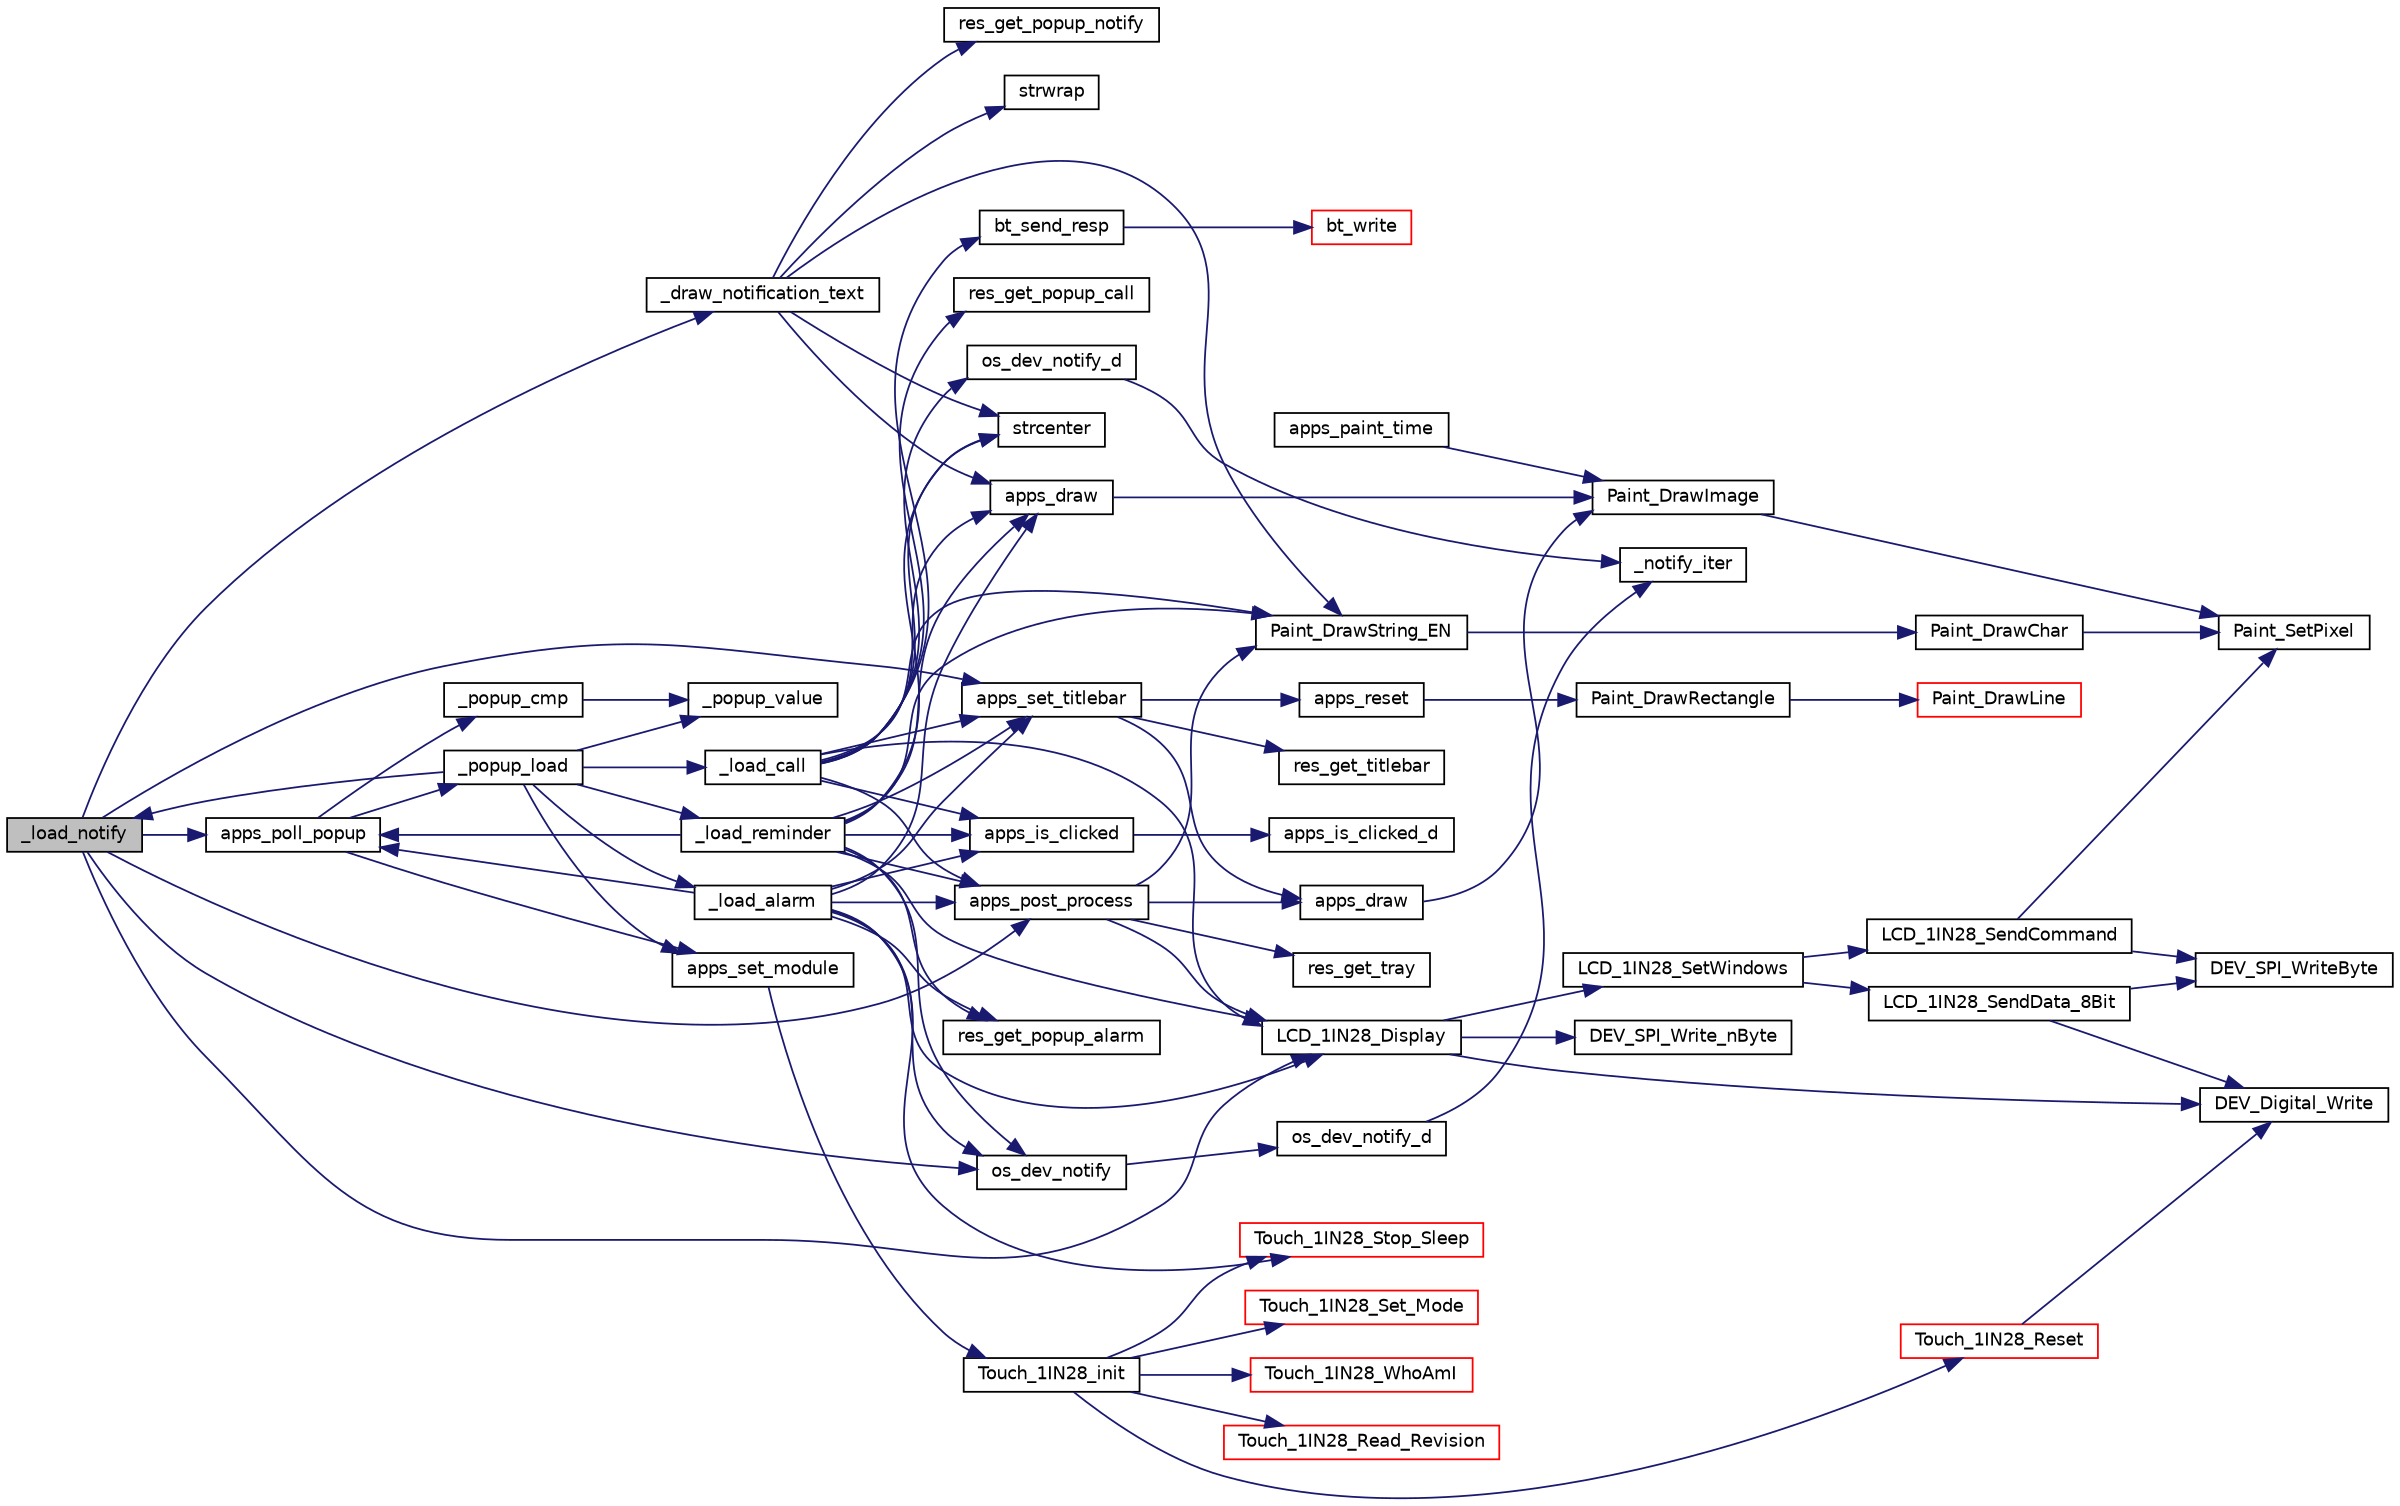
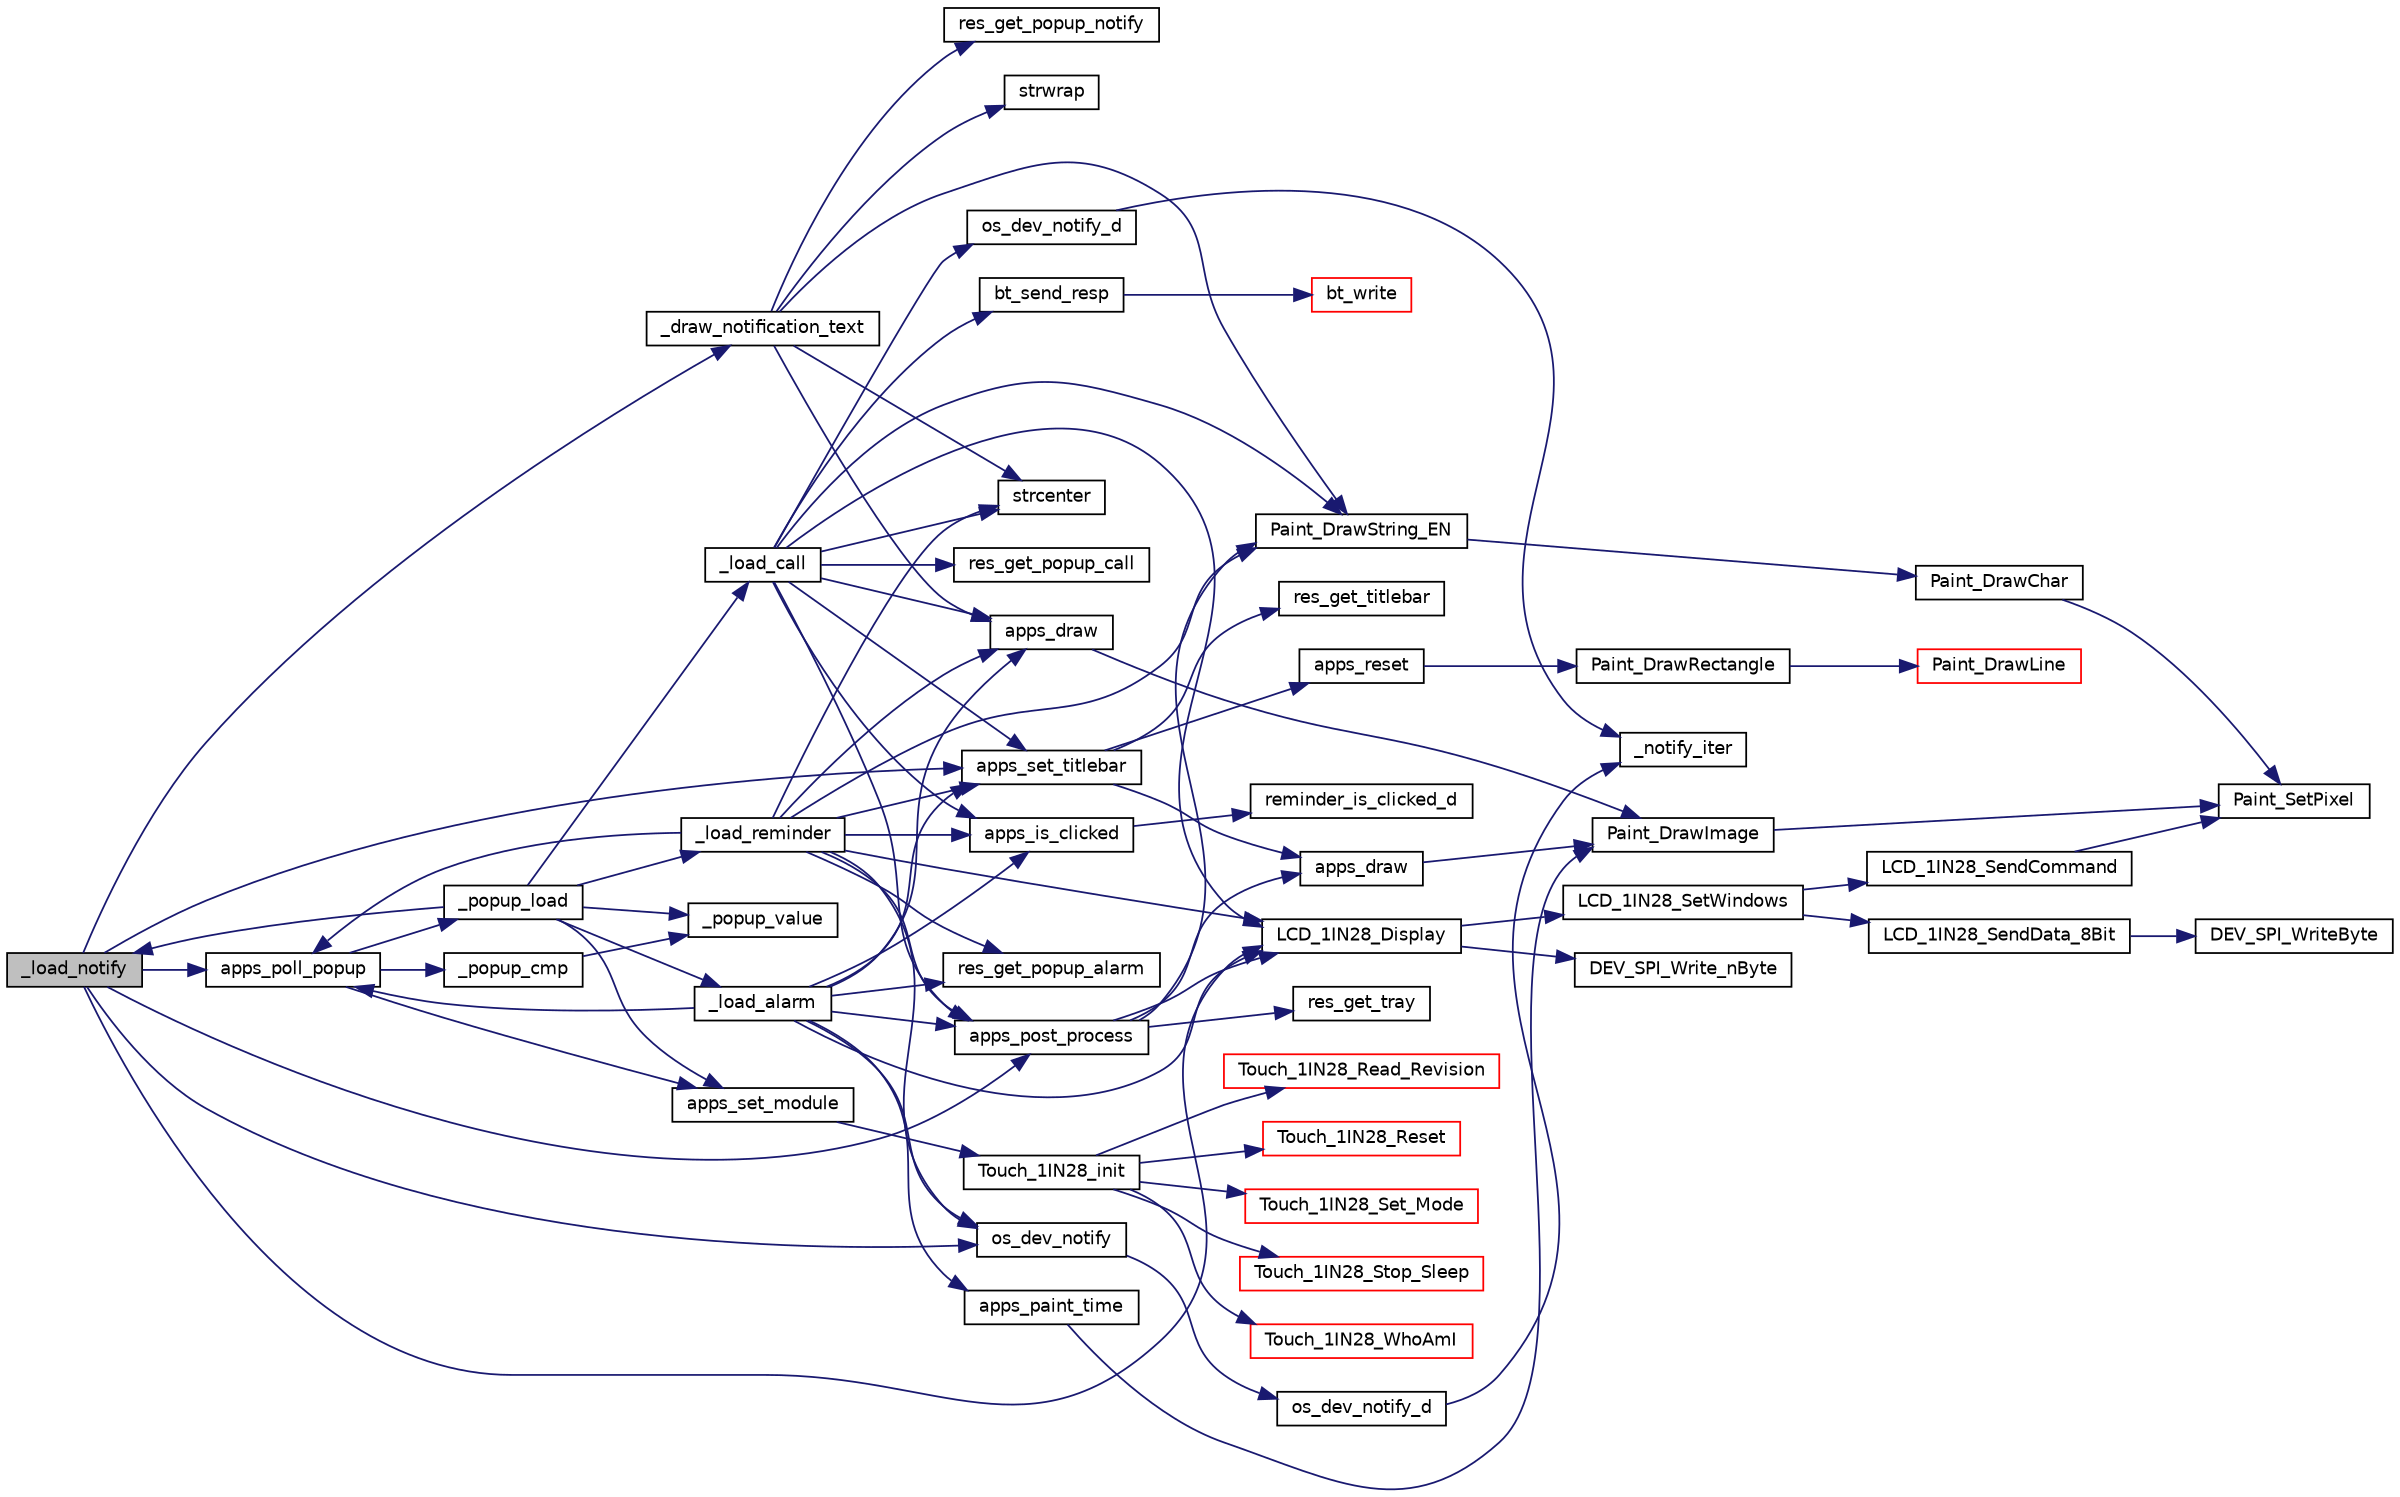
  digraph {
    rankdir=LR
    node [color=black fontname=Helvetica fontsize=10 shape=record]
    edge [color=midnightblue fontname=Helvetica fontsize=10 labelfontname=Helvetica labelfontsize=10 style=solid]
    n1 [fillcolor=grey75 fontcolor=black height=0.2 label=_load_notify style=filled width=0.4]
    n2 [height=0.2 label=_draw_notification_text width=0.4]
    n3 [height=0.2 label=apps_poll_popup width=0.4]
    n4 [height=0.2 label=apps_post_process width=0.4]
    n5 [height=0.2 label=LCD_1IN28_Display width=0.4]
    n6 [height=0.2 label=apps_set_titlebar width=0.4]
    n7 [height=0.2 label=os_dev_notify width=0.4]
    n8 [height=0.2 label=apps_draw width=0.4]
    n9 [height=0.2 label=Paint_DrawString_EN width=0.4]
    n10 [height=0.2 label=res_get_popup_notify width=0.4]
    n11 [height=0.2 label=strcenter width=0.4]
    n12 [height=0.2 label=strwrap width=0.4]
    n13 [height=0.2 label=_popup_cmp width=0.4]
    n14 [height=0.2 label=_popup_load width=0.4]
    n15 [height=0.2 label=apps_set_module width=0.4]
    n16 [height=0.2 label=apps_draw width=0.4]
    n17 [height=0.2 label=res_get_tray width=0.4]
-   n18 [height=0.2 label=DEV_Digital_Write width=0.4]
    n19 [height=0.2 label=DEV_SPI_Write_nByte width=0.4]
    n20 [height=0.2 label=LCD_1IN28_SetWindows width=0.4]
    n21 [height=0.2 label=apps_reset width=0.4]
    n22 [height=0.2 label=res_get_titlebar width=0.4]
    n23 [height=0.2 label=os_dev_notify_d width=0.4]
    n24 [height=0.2 label=Paint_DrawImage width=0.4]
    n25 [height=0.2 label=Paint_DrawChar width=0.4]
    n26 [height=0.2 label=Paint_SetPixel width=0.4]
    n27 [height=0.2 label=_popup_value width=0.4]
    n28 [height=0.2 label=_load_alarm width=0.4]
    n29 [height=0.2 label=_load_call width=0.4]
    n30 [height=0.2 label=_load_reminder width=0.4]
    n31 [height=0.2 label=Touch_1IN28_init width=0.4]
    n32 [height=0.2 label=apps_is_clicked width=0.4]
    n33 [height=0.2 label=apps_paint_time width=0.4]
    n34 [height=0.2 label=res_get_popup_alarm width=0.4]
    n35 [height=0.2 label=bt_send_resp width=0.4]
    n36 [height=0.2 label=os_dev_notify_d width=0.4]
    n37 [height=0.2 label=res_get_popup_call width=0.4]
-   n38 [height=0.2 label=apps_is_clicked_d width=0.4]
+   n38 [height=0.2 label=reminder_is_clicked_d width=0.4]
    n39 [height=0.2 label=LCD_1IN28_SendCommand width=0.4]
    n40 [height=0.2 label=LCD_1IN28_SendData_8Bit width=0.4]
    n41 [height=0.2 label=DEV_SPI_WriteByte width=0.4]
    n42 [height=0.2 label=Paint_DrawRectangle width=0.4]
    n43 [color=red height=0.2 label=Paint_DrawLine width=0.4]
    n44 [height=0.2 label=_notify_iter width=0.4]
    n45 [color=red height=0.2 label=bt_write width=0.4]
    n46 [color=red height=0.2 label=Touch_1IN28_Read_Revision width=0.4]
    n47 [color=red height=0.2 label=Touch_1IN28_Reset width=0.4]
    n48 [color=red height=0.2 label=Touch_1IN28_Set_Mode width=0.4]
    n49 [color=red height=0.2 label=Touch_1IN28_Stop_Sleep width=0.4]
    n50 [color=red height=0.2 label=Touch_1IN28_WhoAmI width=0.4]
    n1 -> n2
    n1 -> n3
    n1 -> n4
    n1 -> n5
    n1 -> n6
    n1 -> n7
    n2 -> n8
    n2 -> n9
    n2 -> n10
    n2 -> n11
    n2 -> n12
    n3 -> n13
    n3 -> n14
    n3 -> n15
    n4 -> n5
    n4 -> n9
    n4 -> n16
    n4 -> n17
-   n5 -> n18
    n5 -> n19
    n5 -> n20
    n6 -> n16
    n6 -> n21
    n6 -> n22
    n7 -> n23
    n8 -> n24
    n9 -> n25
    n13 -> n27
    n14 -> n1
    n14 -> n15
    n14 -> n27
    n14 -> n28
    n14 -> n29
    n14 -> n30
    n15 -> n31
    n16 -> n24
    n20 -> n39
    n20 -> n40
    n21 -> n42
    n23 -> n44
    n24 -> n26
    n25 -> n26
    n28 -> n3
    n28 -> n4
    n28 -> n5
    n28 -> n6
    n28 -> n7
    n28 -> n8
    n28 -> n32
-   n28 -> n49
+   n28 -> n33
    n28 -> n34
    n29 -> n4
    n29 -> n5
    n29 -> n6
    n29 -> n8
    n29 -> n9
    n29 -> n11
    n29 -> n32
    n29 -> n35
    n29 -> n36
    n29 -> n37
    n30 -> n3
    n30 -> n4
    n30 -> n5
    n30 -> n6
    n30 -> n7
    n30 -> n8
    n30 -> n9
    n30 -> n11
    n30 -> n32
    n30 -> n34
    n31 -> n46
    n31 -> n47
    n31 -> n48
    n31 -> n49
    n31 -> n50
    n32 -> n38
    n33 -> n24
    n35 -> n45
    n36 -> n44
    n39 -> n26
-   n39 -> n41
-   n40 -> n18
    n40 -> n41
    n42 -> n43
-   n47 -> n18
  }
